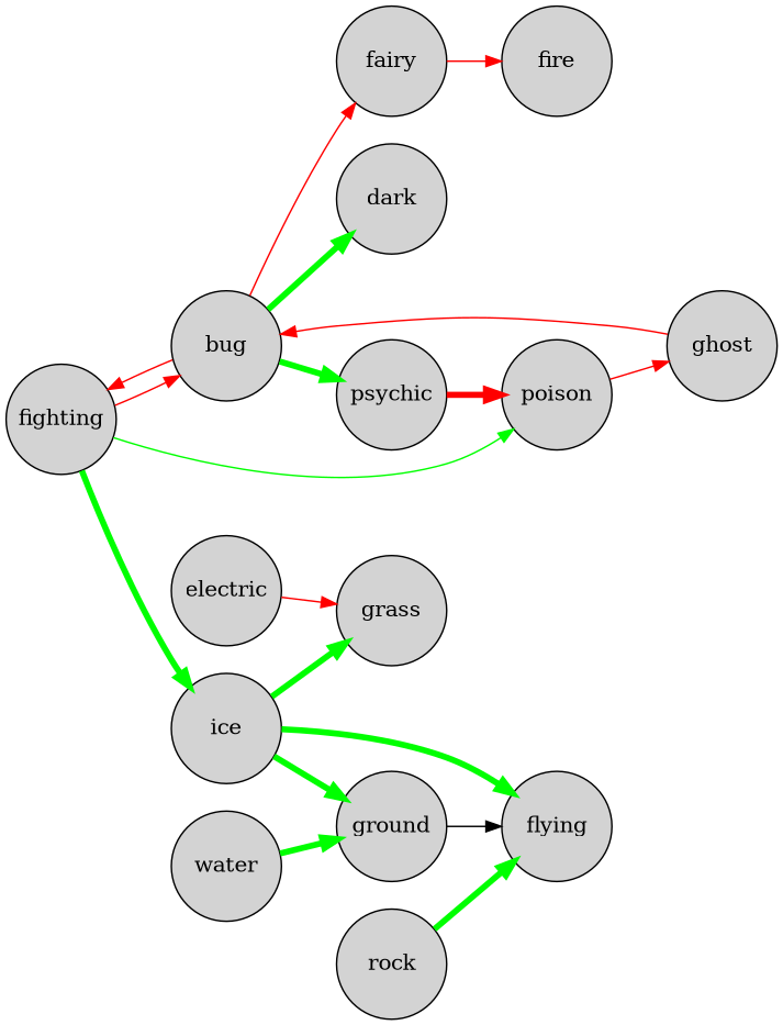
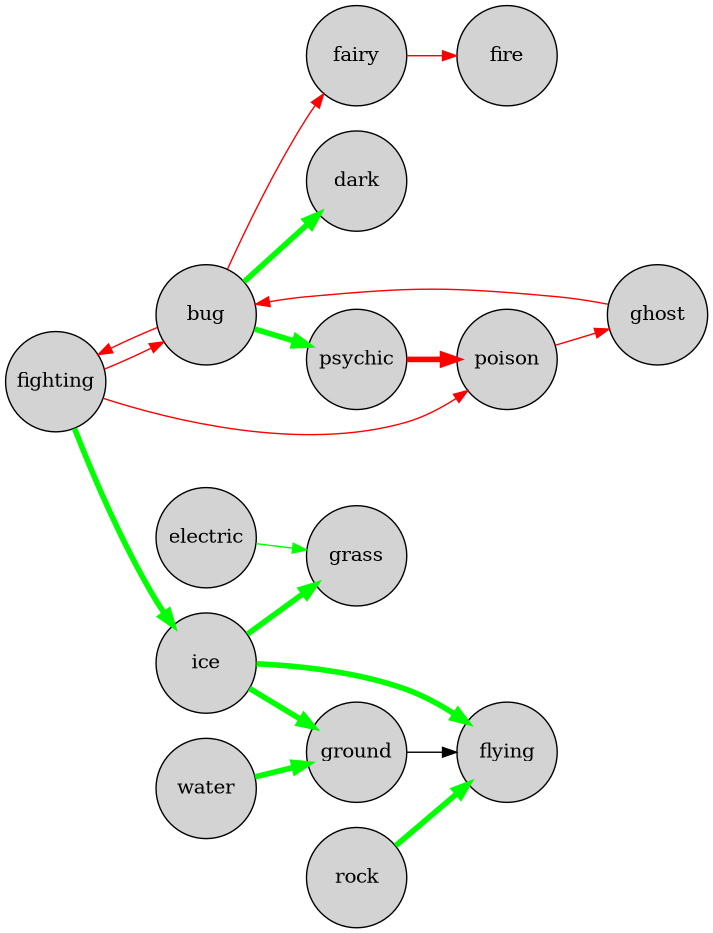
  digraph {
    rankdir=LR
    node [fixedsize=true shape=circle style=filled]
    edge [color=red]
    rock [height=1 width=1]
    flying [height=1 width=1]
    fighting [height=1 width=1]
    bug [height=1 width=1]
    poison [height=1 width=1]
    ice [height=1 width=1]
    dark [height=1 width=1]
    fairy [height=1 width=1]
    psychic [height=1 width=1]
    ghost [height=1 width=1]
    grass [height=1 width=1]
    ground [height=1 width=1]
    fire [height=1 width=1]
    electric [height=1 width=1]
    water [height=1 width=1]
    rock -> flying [color=green penwidth=4]
    fighting -> bug
-   fighting -> poison [color=green]
+   fighting -> poison
    fighting -> ice [color=green penwidth=4]
    bug -> fighting
    bug -> dark [color=green penwidth=4]
    bug -> fairy
    bug -> psychic [color=green penwidth=4]
    poison -> ghost
    ice -> flying [color=green penwidth=4]
    ice -> grass [color=green penwidth=4]
    ice -> ground [color=green penwidth=4]
    fairy -> fire
    psychic -> poison [penwidth=4]
    ghost -> bug
    ground -> flying [color=black]
-   electric -> grass
+   electric -> grass [color=green]
    water -> ground [color=green penwidth=4]
  }
